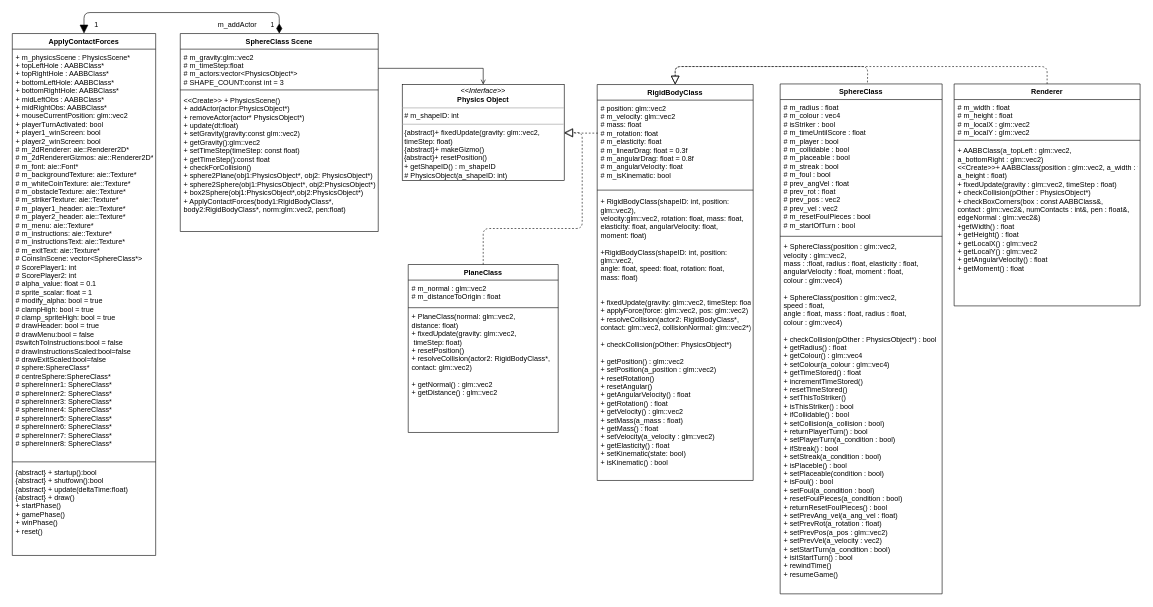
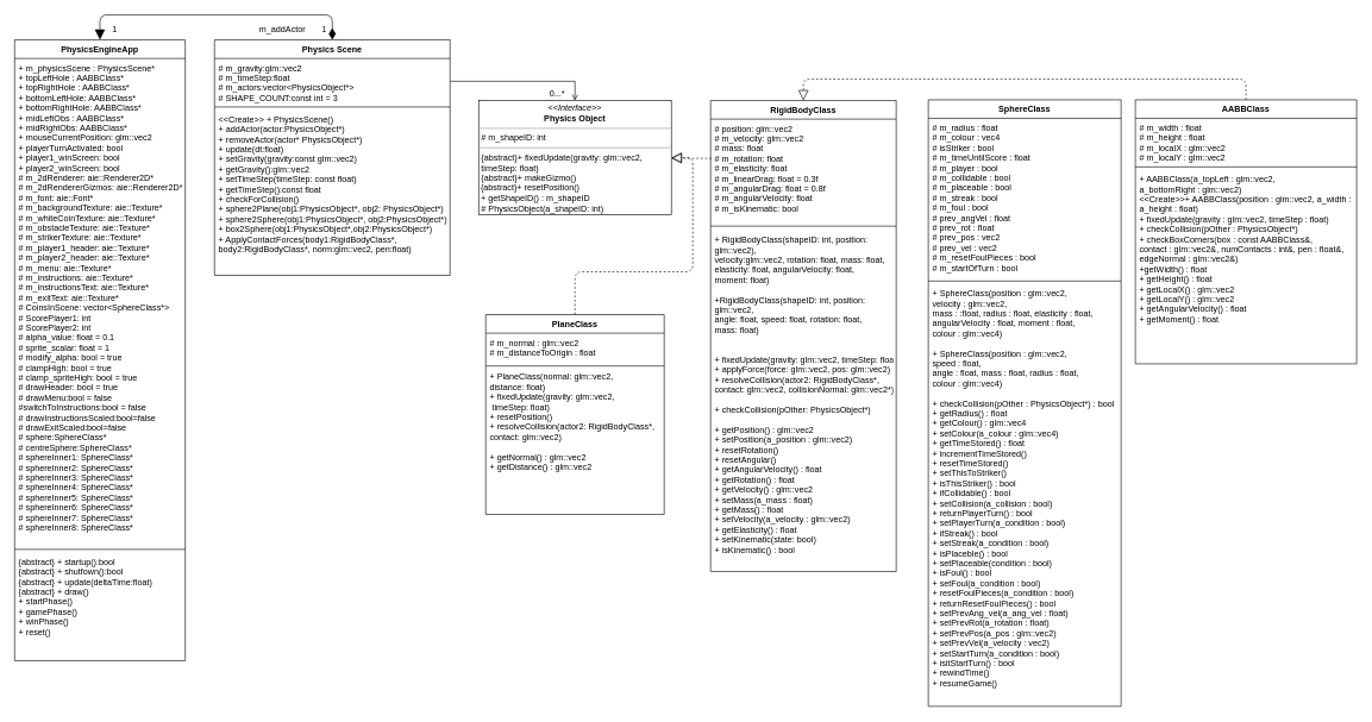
  <mxCell id="0" />
  <mxCell id="1" parent="0" />
  <mxCell id="2" value="&lt;p style=&quot;margin: 0px ; margin-top: 4px ; text-align: center&quot;&gt;&lt;i&gt;&amp;lt;&amp;lt;Interface&amp;gt;&amp;gt;&lt;/i&gt;&lt;br&gt;&lt;b&gt;Physics Object&lt;/b&gt;&lt;/p&gt;&lt;hr size=&quot;1&quot;&gt;&lt;p style=&quot;margin: 0px ; margin-left: 4px&quot;&gt;# m_shapeID: int&lt;br&gt;&lt;/p&gt;&lt;hr size=&quot;1&quot;&gt;&lt;p style=&quot;margin: 0px ; margin-left: 4px&quot;&gt;{abstract}+ fixedUpdate(gravity: glm::vec2,&amp;nbsp;&lt;/p&gt;&lt;p style=&quot;margin: 0px ; margin-left: 4px&quot;&gt;timeStep: float)&lt;br&gt;{abstract}+ makeGizmo()&lt;/p&gt;&amp;nbsp;{abstract}&lt;span&gt;+ resetPosition()&lt;/span&gt;&lt;br&gt;&lt;span&gt;&amp;nbsp;+ getShapeID() : m_shapeID&lt;/span&gt;&lt;br&gt;&lt;p style=&quot;margin: 0px ; margin-left: 4px&quot;&gt;# PhysicsObject(a_shapeID: int)&lt;/p&gt;" style="verticalAlign=top;align=left;overflow=fill;fontSize=12;fontFamily=Helvetica;html=1;" parent="1" vertex="1"><mxGeometry x="670" y="140" width="270" height="160" as="geometry" /></mxCell>
  <mxCell id="3" value="PlaneClass" style="swimlane;fontStyle=1;align=center;verticalAlign=top;childLayout=stackLayout;horizontal=1;startSize=26;horizontalStack=0;resizeParent=1;resizeParentMax=0;resizeLast=0;collapsible=1;marginBottom=0;" parent="1" vertex="1"><mxGeometry x="680" y="440" width="250" height="280" as="geometry" /></mxCell>
  <mxCell id="4" value="# m_normal : glm::vec2&#10;# m_distanceToOrigin : float" style="text;strokeColor=none;fillColor=none;align=left;verticalAlign=top;spacingLeft=4;spacingRight=4;overflow=hidden;rotatable=0;points=[[0,0.5],[1,0.5]];portConstraint=eastwest;" parent="3" vertex="1"><mxGeometry y="26" width="250" height="44" as="geometry" /></mxCell>
  <mxCell id="5" value="" style="line;strokeWidth=1;fillColor=none;align=left;verticalAlign=middle;spacingTop=-1;spacingLeft=3;spacingRight=3;rotatable=0;labelPosition=right;points=[];portConstraint=eastwest;" parent="3" vertex="1"><mxGeometry y="70" width="250" height="4" as="geometry" /></mxCell>
  <mxCell id="6" value="+ PlaneClass(normal: glm::vec2, &#10;distance: float)&#10;+ fixedUpdate(gravity: glm::vec2,&#10; timeStep: float)&#10;+ resetPosition()&#10;+ resolveCollision(actor2: RigidBodyClass*,&#10;contact: glm::vec2)&#10;&#10;+ getNormal() : glm::vec2&#10;+ getDistance() : glm::vec2&#10;" style="text;strokeColor=none;fillColor=none;align=left;verticalAlign=top;spacingLeft=4;spacingRight=4;overflow=hidden;rotatable=0;points=[[0,0.5],[1,0.5]];portConstraint=eastwest;" parent="3" vertex="1"><mxGeometry y="74" width="250" height="206" as="geometry" /></mxCell>
  <mxCell id="7" value="RigidBodyClass" style="swimlane;fontStyle=1;align=center;verticalAlign=top;childLayout=stackLayout;horizontal=1;startSize=26;horizontalStack=0;resizeParent=1;resizeParentMax=0;resizeLast=0;collapsible=1;marginBottom=0;" parent="1" vertex="1"><mxGeometry x="995" y="140" width="260" height="660" as="geometry"><mxRectangle x="350" y="720" width="90" height="26" as="alternateBounds" /></mxGeometry></mxCell>
  <mxCell id="8" value="# position: glm::vec2&#10;# m_velocity: glm::vec2&#10;# mass: float&#10;# m_rotation: float&#10;# m_elasticity: float&#10;# m_linearDrag: float = 0.3f&#10;# m_angularDrag: float = 0.8f&#10;# m_angularVelocity: float&#10;# m_isKinematic: bool" style="text;strokeColor=none;fillColor=none;align=left;verticalAlign=top;spacingLeft=4;spacingRight=4;overflow=hidden;rotatable=0;points=[[0,0.5],[1,0.5]];portConstraint=eastwest;" parent="7" vertex="1"><mxGeometry y="26" width="260" height="144" as="geometry" /></mxCell>
  <mxCell id="9" value="" style="line;strokeWidth=1;fillColor=none;align=left;verticalAlign=middle;spacingTop=-1;spacingLeft=3;spacingRight=3;rotatable=0;labelPosition=right;points=[];portConstraint=eastwest;" parent="7" vertex="1"><mxGeometry y="170" width="260" height="12" as="geometry" /></mxCell>
  <mxCell id="10" value="+ RigidBodyClass(shapeID: int, position: &#10;glm::vec2),&#10;velocity:glm::vec2, rotation: float, mass: float,&#10;elasticity: float, angularVelocity: float,&#10;moment: float)&#10;&#10;+RigidBodyClass(shapeID: int, position: &#10;glm::vec2,&#10;angle: float, speed: float, rotation: float,&#10;mass: float)&#10;&#10;&#10;+ fixedUpdate(gravity: glm::vec2, timeStep: float)&#10;+ applyForce(force: glm::vec2, pos: glm::vec2)&#10;+ resolveCollision(actor2: RigidBodyClass*, &#10;contact: glm::vec2, collisionNormal: glm::vec2*)&#10;&#10;+ checkCollision(pOther: PhysicsObject*)&#10;&#10;+ getPosition() : glm::vec2&#10;+ setPosition(a_position : glm::vec2)&#10;+ resetRotation()&#10;+ resetAngular()&#10;+ getAngularVelocity() : float&#10;+ getRotation() : float&#10;+ getVelocity() : glm::vec2&#10;+ setMass(a_mass : float)&#10;+ getMass() : float&#10;+ setVelocity(a_velocity : glm::vec2)&#10;+ getElasticity() : float&#10;+ setKinematic(state: bool)&#10;+ isKinematic() : bool&#10;" style="text;strokeColor=none;fillColor=none;align=left;verticalAlign=top;spacingLeft=4;spacingRight=4;overflow=hidden;rotatable=0;points=[[0,0.5],[1,0.5]];portConstraint=eastwest;" parent="7" vertex="1"><mxGeometry y="182" width="260" height="478" as="geometry" /></mxCell>
  <mxCell id="11" value="SphereClass" style="swimlane;fontStyle=1;align=center;verticalAlign=top;childLayout=stackLayout;horizontal=1;startSize=26;horizontalStack=0;resizeParent=1;resizeParentMax=0;resizeLast=0;collapsible=1;marginBottom=0;" parent="1" vertex="1"><mxGeometry y="139" width="270" height="850" as="geometry" x="1300" /></mxCell>
  <mxCell id="12" value="# m_radius : float&#10;# m_colour : vec4&#10;# isStriker : bool&#10;# m_timeUntilScore : float&#10;# m_player : bool&#10;# m_collidable : bool&#10;# m_placeable : bool&#10;# m_streak : bool&#10;# m_foul : bool&#10;# prev_angVel : float&#10;# prev_rot : float&#10;# prev_pos : vec2&#10;# prev_vel : vec2&#10;# m_resetFoulPieces : bool&#10;# m_startOfTurn : bool" style="text;strokeColor=none;fillColor=none;align=left;verticalAlign=top;spacingLeft=4;spacingRight=4;overflow=hidden;rotatable=0;points=[[0,0.5],[1,0.5]];portConstraint=eastwest;" parent="11" vertex="1"><mxGeometry y="26" width="270" height="224" as="geometry" /></mxCell>
  <mxCell id="13" value="" style="line;strokeWidth=1;fillColor=none;align=left;verticalAlign=middle;spacingTop=-1;spacingLeft=3;spacingRight=3;rotatable=0;labelPosition=right;points=[];portConstraint=eastwest;" parent="11" vertex="1"><mxGeometry y="250" width="270" height="8" as="geometry" /></mxCell>
  <mxCell id="14" value="+ SphereClass(position : glm::vec2,&#10;velocity : glm::vec2,&#10;mass : :float, radius : float, elasticity : float,&#10;angularVelocity : float, moment : float,&#10;colour : glm::vec4)&#10;&#10;+ SphereClass(position : glm::vec2,&#10;speed : float,&#10;angle : float, mass : float, radius : float,&#10;colour : glm::vec4)&#10;&#10;+ checkCollision(pOther : PhysicsObject*) : bool&#10;+ getRadius() : float&#10;+ getColour() : glm::vec4&#10;+ setColour(a_colour : glm::vec4)&#10;+ getTimeStored() : float&#10;+ incrementTimeStored()&#10;+ resetTimeStored()&#10;+ setThisToStriker()&#10;+ isThisStriker() : bool&#10;+ ifCollidable() : bool&#10;+ setCollision(a_collision : bool)&#10;+ returnPlayerTurn() : bool&#10;+ setPlayerTurn(a_condition : bool)&#10;+ ifStreak() : bool&#10;+ setStreak(a_condition : bool)&#10;+ isPlaceble() : bool&#10;+ setPlaceable(condition : bool)&#10;+ isFoul() : bool&#10;+ setFoul(a_condition : bool)&#10;+ resetFoulPieces(a_condition : bool)&#10;+ returnResetFoulPieces() : bool&#10;+ setPrevAng_vel(a_ang_vel : float)&#10;+ setPrevRot(a_rotation : float)&#10;+ setPrevPos(a_pos : glm::vec2)&#10;+ setPrevVel(a_velocity : vec2)&#10;+ setStartTurn(a_condition : bool)&#10;+ isitStartTurn() : bool&#10;+ rewindTime()&#10;+ resumeGame()" style="text;strokeColor=none;fillColor=none;align=left;verticalAlign=top;spacingLeft=4;spacingRight=4;overflow=hidden;rotatable=0;points=[[0,0.5],[1,0.5]];portConstraint=eastwest;" parent="11" vertex="1"><mxGeometry y="258" width="270" height="592" as="geometry" /></mxCell>
- <mxCell id="15" value="Renderer" style="swimlane;fontStyle=1;align=center;verticalAlign=top;childLayout=stackLayout;horizontal=1;startSize=26;horizontalStack=0;resizeParent=1;resizeParentMax=0;resizeLast=0;collapsible=1;marginBottom=0;" parent="1" vertex="1"><mxGeometry x="1590" y="139" width="310" height="370" as="geometry" /></mxCell>
+ <mxCell id="15" value="AABBClass" style="swimlane;fontStyle=1;align=center;verticalAlign=top;childLayout=stackLayout;horizontal=1;startSize=26;horizontalStack=0;resizeParent=1;resizeParentMax=0;resizeLast=0;collapsible=1;marginBottom=0;" parent="1" vertex="1"><mxGeometry x="1590" y="139" width="310" height="370" as="geometry" /></mxCell>
  <mxCell id="16" value="# m_width : float&#10;# m_height : float&#10;# m_localX : glm::vec2&#10;# m_localY : glm::vec2" style="text;strokeColor=none;fillColor=none;align=left;verticalAlign=top;spacingLeft=4;spacingRight=4;overflow=hidden;rotatable=0;points=[[0,0.5],[1,0.5]];portConstraint=eastwest;" parent="15" vertex="1"><mxGeometry y="26" width="310" height="64" as="geometry" /></mxCell>
  <mxCell id="17" value="" style="line;strokeWidth=1;fillColor=none;align=left;verticalAlign=middle;spacingTop=-1;spacingLeft=3;spacingRight=3;rotatable=0;labelPosition=right;points=[];portConstraint=eastwest;" parent="15" vertex="1"><mxGeometry y="90" width="310" height="8" as="geometry" /></mxCell>
  <mxCell id="18" value="+ AABBClass(a_topLeft : glm::vec2, &#10;a_bottomRight : glm::vec2)&#10;&lt;&lt;Create&gt;&gt;+ AABBClass(position : glm::vec2, a_width : float,&#10;a_height : float)&#10;+ fixedUpdate(gravity : glm::vec2, timeStep : float)&#10;+ checkCollision(pOther : PhysicsObject*)&#10;+ checkBoxCorners(box : const AABBClass&amp;, &#10;contact : glm::vec2&amp;, numContacts : int&amp;, pen : float&amp;,&#10;edgeNormal : glm::vec2&amp;)&#10;+getWidth() : float&#10;+ getHeight() : float&#10;+ getLocalX() : glm::vec2&#10;+ getLocalY() : glm::vec2&#10;+ getAngularVelocity() : float&#10;+ getMoment() : float&#10;&#10;" style="text;strokeColor=none;fillColor=none;align=left;verticalAlign=top;spacingLeft=4;spacingRight=4;overflow=hidden;rotatable=0;points=[[0,0.5],[1,0.5]];portConstraint=eastwest;" parent="15" vertex="1"><mxGeometry y="98" width="310" height="272" as="geometry" /></mxCell>
- <mxCell id="19" value="ApplyContactForces" style="swimlane;fontStyle=1;align=center;verticalAlign=top;childLayout=stackLayout;horizontal=1;startSize=26;horizontalStack=0;resizeParent=1;resizeParentMax=0;resizeLast=0;collapsible=1;marginBottom=0;" parent="1" vertex="1"><mxGeometry x="20" y="55" width="239" height="870" as="geometry" /></mxCell>
+ <mxCell id="19" value="PhysicsEngineApp" style="swimlane;fontStyle=1;align=center;verticalAlign=top;childLayout=stackLayout;horizontal=1;startSize=26;horizontalStack=0;resizeParent=1;resizeParentMax=0;resizeLast=0;collapsible=1;marginBottom=0;" parent="1" vertex="1"><mxGeometry x="20" y="55" width="239" height="870" as="geometry" /></mxCell>
  <mxCell id="20" value="+ m_physicsScene : PhysicsScene*&#10;+ topLeftHole : AABBClass*&#10;+ topRightHole : AABBClass*&#10;+ bottomLeftHole: AABBClass*&#10;+ bottomRightHole: AABBClass*&#10;+ midLeftObs : AABBClass*&#10;+ midRightObs: AABBClass*&#10;+ mouseCurrentPosition: glm::vec2&#10;+ playerTurnActivated: bool&#10;+ player1_winScreen: bool&#10;+ player2_winScreen: bool&#10;# m_2dRenderer: aie::Renderer2D*&#10;# m_2dRendererGizmos: aie::Renderer2D*&#10;# m_font: aie::Font*&#10;# m_backgroundTexture: aie::Texture*&#10;# m_whiteCoinTexture: aie::Texture*&#10;# m_obstacleTexture: aie::Texture*&#10;# m_strikerTexture: aie::Texture*&#10;# m_player1_header: aie::Texture*&#10;# m_player2_header: aie::Texture*&#10;# m_menu: aie::Texture*&#10;# m_instructions: aie::Texture*&#10;# m_instructionsText: aie::Texture*&#10;# m_exitText: aie::Texture*&#10;# CoinsInScene: vector&lt;SphereClass*&gt;&#10;# ScorePlayer1: int&#10;# ScorePlayer2: int&#10;# alpha_value: float = 0.1&#10;# sprite_scalar: float = 1&#10;# modify_alpha: bool = true&#10;# clampHigh: bool = true&#10;# clamp_spriteHigh: bool = true&#10;# drawHeader: bool = true&#10;# drawMenu:bool = false&#10;#switchToInstructions:bool = false&#10;# drawInstructionsScaled:bool=false&#10;# drawExitScaled:bool=false&#10;# sphere:SphereClass*&#10;# centreSphere:SphereClass*&#10;# sphereInner1: SphereClass*&#10;# sphereInner2: SphereClass*&#10;# sphereInner3: SphereClass*&#10;# sphereInner4: SphereClass*&#10;# sphereInner5: SphereClass*&#10;# sphereInner6: SphereClass*&#10;# sphereInner7: SphereClass*&#10;# sphereInner8: SphereClass*&#10;&#10;&#10;&#10;" style="text;strokeColor=none;fillColor=none;align=left;verticalAlign=top;spacingLeft=4;spacingRight=4;overflow=hidden;rotatable=0;points=[[0,0.5],[1,0.5]];portConstraint=eastwest;fontStyle=0;labelBackgroundColor=#ffffff;" parent="19" vertex="1"><mxGeometry y="26" width="239" height="684" as="geometry" /></mxCell>
  <mxCell id="21" value="" style="line;strokeWidth=1;fillColor=none;align=left;verticalAlign=middle;spacingTop=-1;spacingLeft=3;spacingRight=3;rotatable=0;labelPosition=right;points=[];portConstraint=eastwest;" parent="19" vertex="1"><mxGeometry y="710" width="239" height="8" as="geometry" /></mxCell>
  <mxCell id="22" value="{abstract} + startup():bool&#10;{abstract} + shutfown():bool&#10;{abstract} + update(deltaTime:float)&#10;{abstract} + draw()&#10;+ startPhase()&#10;+ gamePhase()&#10;+ winPhase()&#10;+ reset()" style="text;strokeColor=none;fillColor=none;align=left;verticalAlign=top;spacingLeft=4;spacingRight=4;overflow=hidden;rotatable=0;points=[[0,0.5],[1,0.5]];portConstraint=eastwest;" parent="19" vertex="1"><mxGeometry y="718" width="239" height="152" as="geometry" /></mxCell>
  <mxCell id="23" style="edgeStyle=orthogonalEdgeStyle;rounded=0;orthogonalLoop=1;jettySize=auto;html=1;endArrow=open;endFill=0;exitX=1;exitY=0.5;exitDx=0;exitDy=0;entryX=0.5;entryY=0;entryDx=0;entryDy=0;" parent="1" source="25" target="2" edge="1"><mxGeometry relative="1" as="geometry" /></mxCell>
- <mxCell id="24" value="SphereClass Scene" style="swimlane;fontStyle=1;align=center;verticalAlign=top;childLayout=stackLayout;horizontal=1;startSize=26;horizontalStack=0;resizeParent=1;resizeParentMax=0;resizeLast=0;collapsible=1;marginBottom=0;" parent="1" vertex="1"><mxGeometry x="300" y="55" width="330" height="330" as="geometry" /></mxCell>
+ <mxCell id="24" value="Physics Scene" style="swimlane;fontStyle=1;align=center;verticalAlign=top;childLayout=stackLayout;horizontal=1;startSize=26;horizontalStack=0;resizeParent=1;resizeParentMax=0;resizeLast=0;collapsible=1;marginBottom=0;" parent="1" vertex="1"><mxGeometry x="300" y="55" width="330" height="330" as="geometry" /></mxCell>
  <mxCell id="25" value="# m_gravity:glm::vec2&#10;# m_timeStep:float&#10;# m_actors:vector&lt;PhysicsObject*&gt;&#10;# SHAPE_COUNT:const int = 3" style="text;strokeColor=none;fillColor=none;align=left;verticalAlign=top;spacingLeft=4;spacingRight=4;overflow=hidden;rotatable=0;points=[[0,0.5],[1,0.5]];portConstraint=eastwest;" parent="24" vertex="1"><mxGeometry y="26" width="330" height="64" as="geometry" /></mxCell>
  <mxCell id="26" value="" style="line;strokeWidth=1;fillColor=none;align=left;verticalAlign=middle;spacingTop=-1;spacingLeft=3;spacingRight=3;rotatable=0;labelPosition=right;points=[];portConstraint=eastwest;" parent="24" vertex="1"><mxGeometry y="90" width="330" height="8" as="geometry" /></mxCell>
  <mxCell id="27" value="&lt;&lt;Create&gt;&gt; + PhysicsScene()&#10;+ addActor(actor:PhysicsObject*)&#10;+ removeActor(actor* PhysicsObject*)&#10;+ update(dt:float)&#10;+ setGravity(gravity:const glm::vec2)&#10;+ getGravity():glm::vec2&#10;+ setTimeStep(timeStep: const float)&#10;+ getTimeStep():const float&#10;+ checkForCollision()&#10;+ sphere2Plane(obj1:PhysicsObject*, obj2: PhysicsObject*)&#10;+ sphere2Sphere(obj1:PhysicsObject*, obj2:PhysicsObject*)&#10;+ box2Sphere(obj1:PhysicsObject*,obj2:PhysicsObject*)&#10;+ ApplyContactForces(body1:RigidBodyClass*, &#10;body2:RigidBodyClass*, norm:glm::vec2, pen:float)&#10; " style="text;strokeColor=none;fillColor=none;align=left;verticalAlign=top;spacingLeft=4;spacingRight=4;overflow=hidden;rotatable=0;points=[[0,0.5],[1,0.5]];portConstraint=eastwest;fontStyle=0" parent="24" vertex="1"><mxGeometry y="98" width="330" height="232" as="geometry" /></mxCell>
  <mxCell id="28" value="1" style="endArrow=block;html=1;endSize=12;startArrow=diamondThin;startSize=14;startFill=1;edgeStyle=orthogonalEdgeStyle;align=left;verticalAlign=bottom;exitX=0.5;exitY=0;exitDx=0;exitDy=0;entryX=0.5;entryY=0;entryDx=0;entryDy=0;" parent="1" source="24" target="19" edge="1"><mxGeometry x="-0.747" y="30" relative="1" as="geometry"><mxPoint x="856" y="-731" as="sourcePoint" /><mxPoint x="1016" y="-731" as="targetPoint" /><Array as="points"><mxPoint x="465" y="20" /><mxPoint x="140" y="20" /></Array><mxPoint x="-1" as="offset" /></mxGeometry></mxCell>
  <mxCell id="29" value="" style="endArrow=block;dashed=1;endFill=0;endSize=12;html=1;entryX=1;entryY=0.5;entryDx=0;entryDy=0;exitX=0.5;exitY=0;exitDx=0;exitDy=0;" parent="1" source="3" target="2" edge="1"><mxGeometry width="160" relative="1" as="geometry"><mxPoint x="880" y="370" as="sourcePoint" /><mxPoint x="1260" y="410" as="targetPoint" /><Array as="points"><mxPoint x="805" y="380" /><mxPoint x="970" y="380" /><mxPoint x="970" y="220" /></Array></mxGeometry></mxCell>
  <mxCell id="30" value="" style="endArrow=block;dashed=1;endFill=0;endSize=12;html=1;exitX=0.004;exitY=0.382;exitDx=0;exitDy=0;exitPerimeter=0;" parent="1" source="8" edge="1"><mxGeometry width="160" relative="1" as="geometry"><mxPoint x="1100" y="410" as="sourcePoint" /><mxPoint x="940" y="221" as="targetPoint" /></mxGeometry></mxCell>
  <mxCell id="31" value="m_addActor" style="text;html=1;align=center;verticalAlign=middle;resizable=0;points=[];autosize=1;" parent="1" vertex="1"><mxGeometry x="340" y="30" width="110" height="20" as="geometry" /></mxCell>
  <mxCell id="32" value="1" style="text;html=1;align=center;verticalAlign=middle;resizable=0;points=[];autosize=1;" parent="1" vertex="1"><mxGeometry x="150" y="30" width="20" height="20" as="geometry" /></mxCell>
- <mxCell id="34" value="" style="endArrow=block;dashed=1;endFill=0;endSize=12;html=1;exitX=0.539;exitY=-0.003;exitDx=0;exitDy=0;exitPerimeter=0;entryX=0.5;entryY=0;entryDx=0;entryDy=0;" parent="1" source="11" target="7" edge="1"><mxGeometry width="160" relative="1" as="geometry"><mxPoint x="1080" y="410" as="sourcePoint" /><mxPoint x="1240" y="410" as="targetPoint" /><Array as="points"><mxPoint x="1446" y="110" /><mxPoint x="1125" y="110" /></Array></mxGeometry></mxCell>
+ <mxCell id="33" value="0...*" style="text;html=1;align=center;verticalAlign=middle;resizable=0;points=[];autosize=1;" parent="1" vertex="1"><mxGeometry x="760" y="120" width="40" height="20" as="geometry" /></mxCell>
  <mxCell id="35" value="" style="endArrow=block;dashed=1;endFill=0;endSize=12;html=1;exitX=0.5;exitY=0;exitDx=0;exitDy=0;entryX=0.5;entryY=0;entryDx=0;entryDy=0;" parent="1" source="15" target="7" edge="1"><mxGeometry width="160" relative="1" as="geometry"><mxPoint x="1080" y="410" as="sourcePoint" /><mxPoint x="1130" y="139" as="targetPoint" /><Array as="points"><mxPoint x="1745" y="110" /><mxPoint x="1125" y="110" /></Array></mxGeometry></mxCell>
